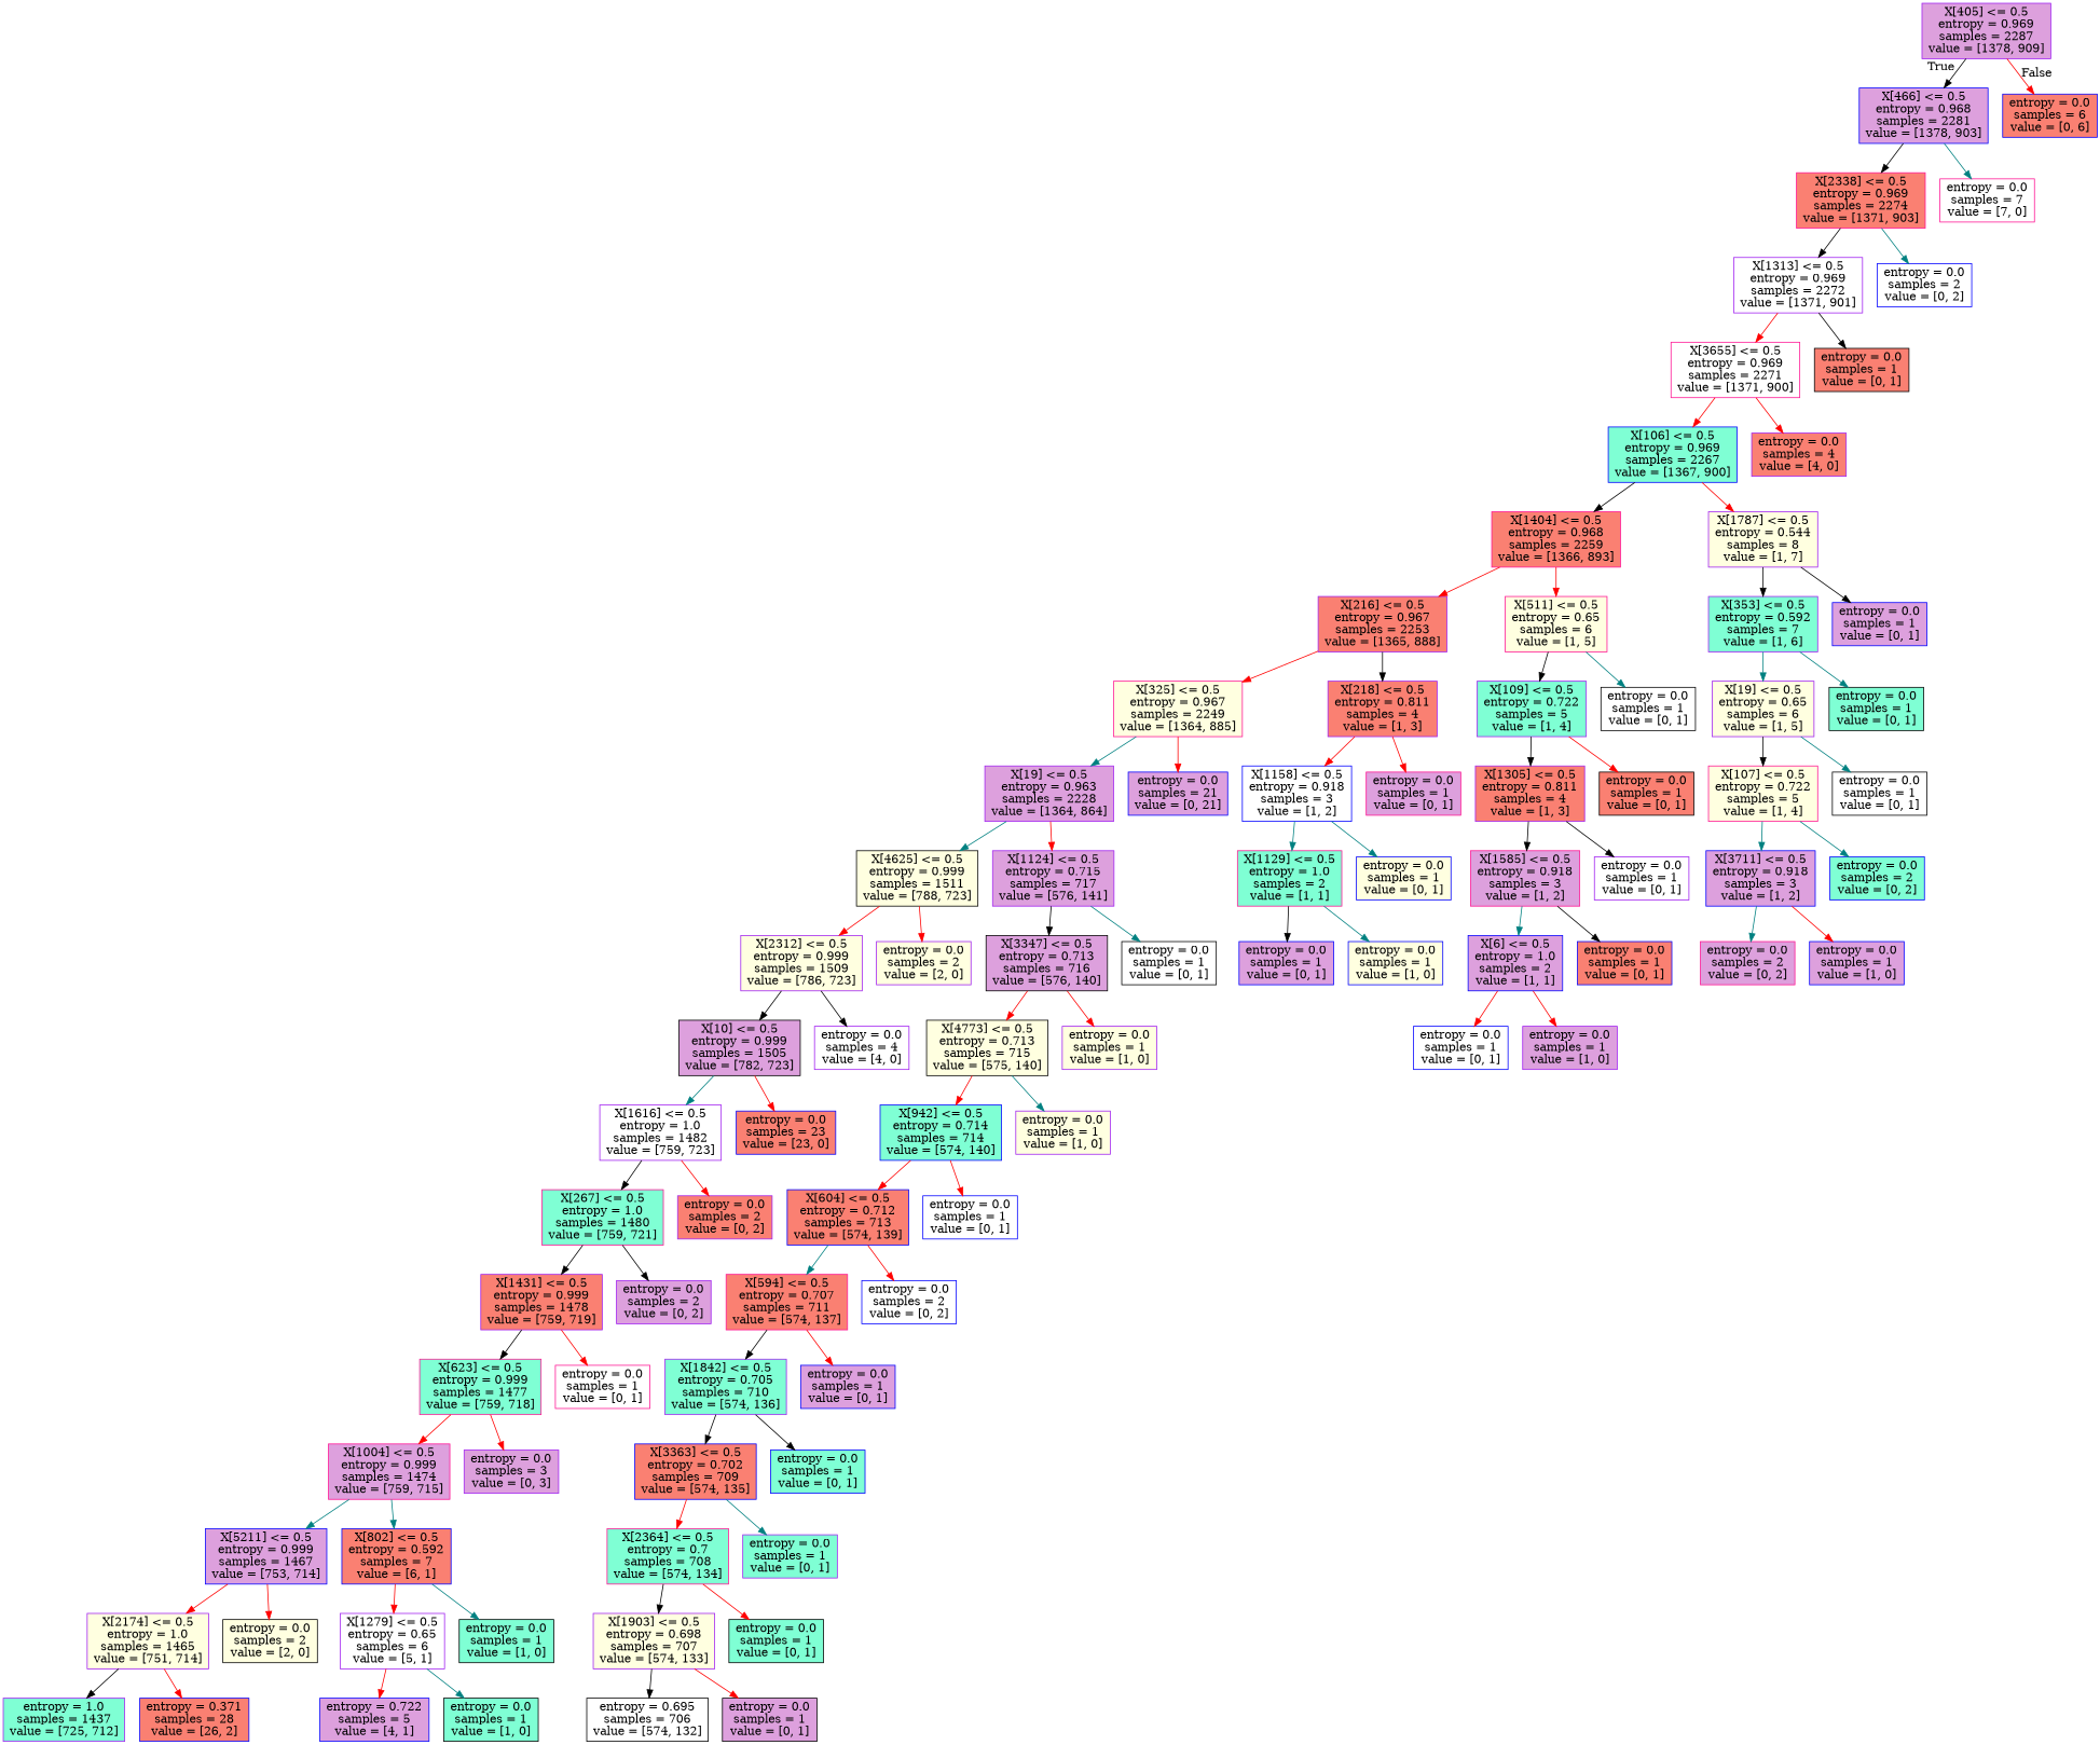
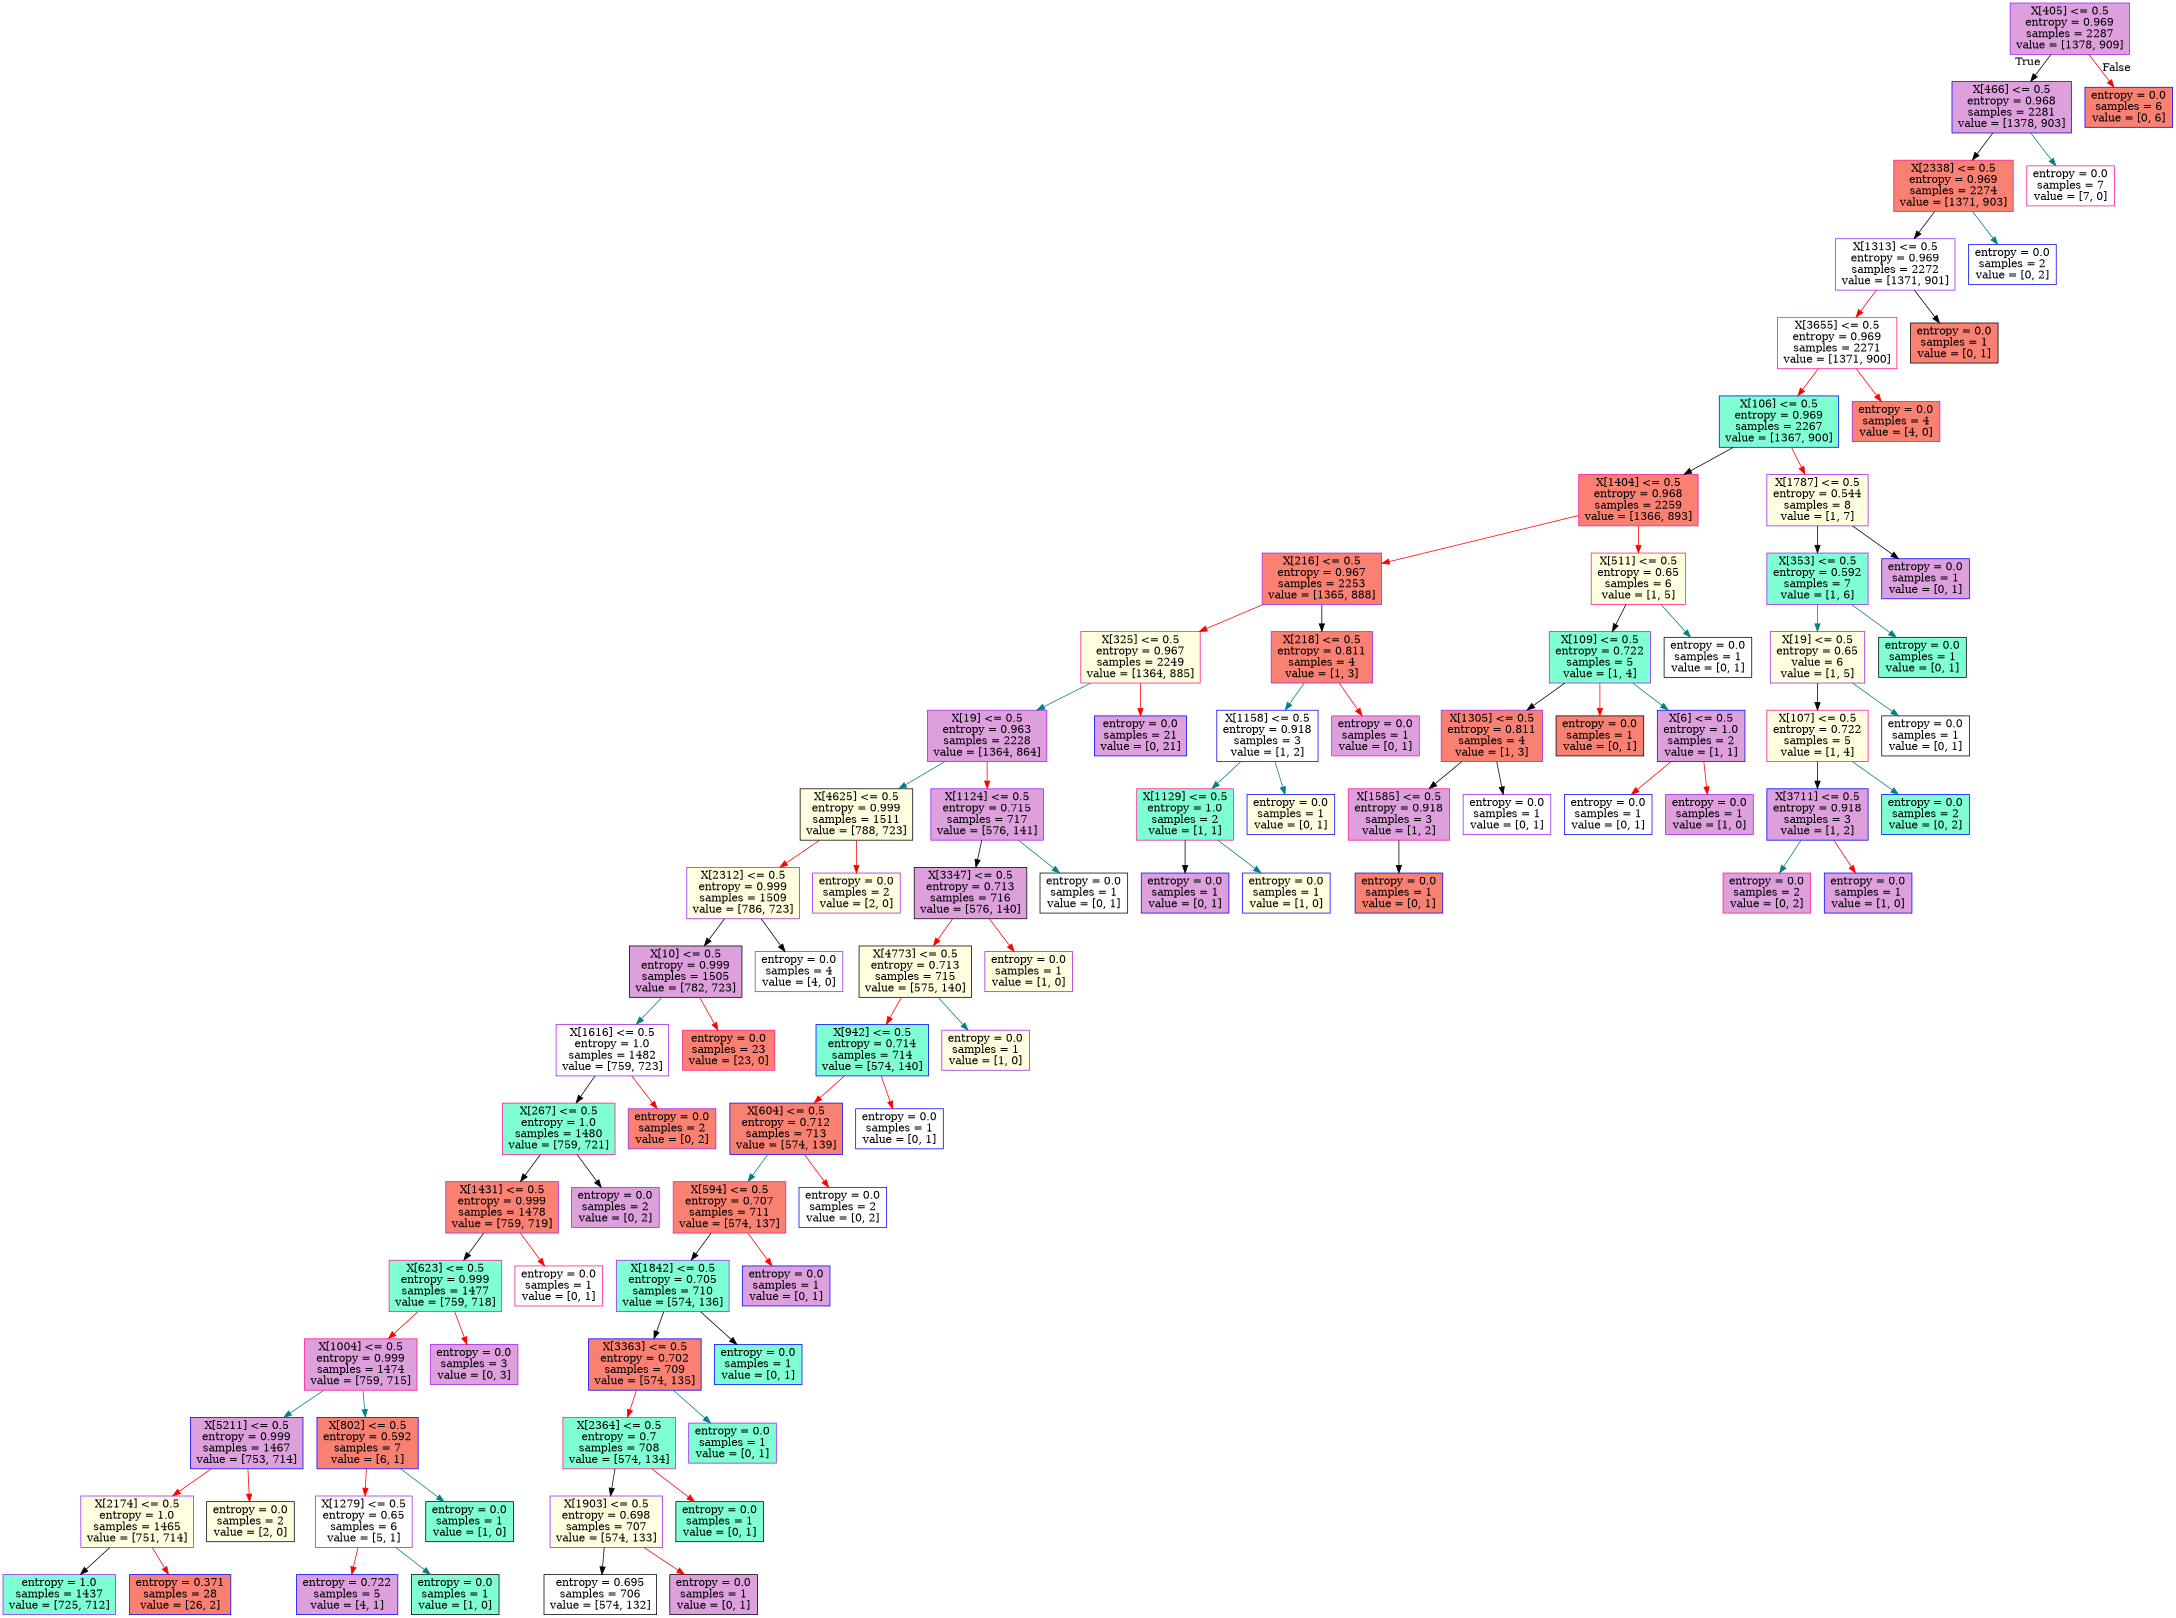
  digraph {
    node [color=purple fillcolor=plum shape=box style=filled]
    edge [color=red]
    n1 [label="X[405] <= 0.5\nentropy = 0.969\nsamples = 2287\nvalue = [1378, 909]"]
    n2 [color=blue label="X[466] <= 0.5\nentropy = 0.968\nsamples = 2281\nvalue = [1378, 903]"]
    n3 [color=blue fillcolor=salmon label="entropy = 0.0\nsamples = 6\nvalue = [0, 6]"]
    n4 [color=deeppink fillcolor=salmon label="X[2338] <= 0.5\nentropy = 0.969\nsamples = 2274\nvalue = [1371, 903]"]
    n5 [color=deeppink fillcolor=white label="entropy = 0.0\nsamples = 7\nvalue = [7, 0]"]
    n6 [fillcolor=white label="X[1313] <= 0.5\nentropy = 0.969\nsamples = 2272\nvalue = [1371, 901]"]
    n7 [color=blue fillcolor=white label="entropy = 0.0\nsamples = 2\nvalue = [0, 2]"]
    n8 [color=deeppink fillcolor=white label="X[3655] <= 0.5\nentropy = 0.969\nsamples = 2271\nvalue = [1371, 900]"]
    n9 [color=black fillcolor=salmon label="entropy = 0.0\nsamples = 1\nvalue = [0, 1]"]
    n10 [color=blue fillcolor=aquamarine label="X[106] <= 0.5\nentropy = 0.969\nsamples = 2267\nvalue = [1367, 900]"]
    n11 [fillcolor=salmon label="entropy = 0.0\nsamples = 4\nvalue = [4, 0]"]
    n12 [color=deeppink fillcolor=salmon label="X[1404] <= 0.5\nentropy = 0.968\nsamples = 2259\nvalue = [1366, 893]"]
    n13 [fillcolor=lightyellow label="X[1787] <= 0.5\nentropy = 0.544\nsamples = 8\nvalue = [1, 7]"]
    n14 [fillcolor=salmon label="X[216] <= 0.5\nentropy = 0.967\nsamples = 2253\nvalue = [1365, 888]"]
    n15 [color=deeppink fillcolor=lightyellow label="X[511] <= 0.5\nentropy = 0.65\nsamples = 6\nvalue = [1, 5]"]
    n16 [fillcolor=aquamarine label="X[353] <= 0.5\nentropy = 0.592\nsamples = 7\nvalue = [1, 6]"]
    n17 [color=blue label="entropy = 0.0\nsamples = 1\nvalue = [0, 1]"]
    n18 [color=deeppink fillcolor=lightyellow label="X[325] <= 0.5\nentropy = 0.967\nsamples = 2249\nvalue = [1364, 885]"]
    n19 [fillcolor=salmon label="X[218] <= 0.5\nentropy = 0.811\nsamples = 4\nvalue = [1, 3]"]
    n20 [fillcolor=aquamarine label="X[109] <= 0.5\nentropy = 0.722\nsamples = 5\nvalue = [1, 4]"]
    n21 [color=black fillcolor=white label="entropy = 0.0\nsamples = 1\nvalue = [0, 1]"]
    n22 [label="X[19] <= 0.5\nentropy = 0.963\nsamples = 2228\nvalue = [1364, 864]"]
    n23 [color=blue label="entropy = 0.0\nsamples = 21\nvalue = [0, 21]"]
    n24 [color=blue fillcolor=white label="X[1158] <= 0.5\nentropy = 0.918\nsamples = 3\nvalue = [1, 2]"]
    n25 [color=deeppink label="entropy = 0.0\nsamples = 1\nvalue = [0, 1]"]
    n26 [color=black fillcolor=lightyellow label="X[4625] <= 0.5\nentropy = 0.999\nsamples = 1511\nvalue = [788, 723]"]
    n27 [label="X[1124] <= 0.5\nentropy = 0.715\nsamples = 717\nvalue = [576, 141]"]
    n28 [fillcolor=lightyellow label="X[2312] <= 0.5\nentropy = 0.999\nsamples = 1509\nvalue = [786, 723]"]
    n29 [fillcolor=lightyellow label="entropy = 0.0\nsamples = 2\nvalue = [2, 0]"]
    n30 [color=black label="X[3347] <= 0.5\nentropy = 0.713\nsamples = 716\nvalue = [576, 140]"]
    n31 [color=black fillcolor=white label="entropy = 0.0\nsamples = 1\nvalue = [0, 1]"]
    n32 [color=black label="X[10] <= 0.5\nentropy = 0.999\nsamples = 1505\nvalue = [782, 723]"]
    n33 [fillcolor=white label="entropy = 0.0\nsamples = 4\nvalue = [4, 0]"]
    n34 [fillcolor=white label="X[1616] <= 0.5\nentropy = 1.0\nsamples = 1482\nvalue = [759, 723]"]
-   n35 [color=blue fillcolor=salmon label="entropy = 0.0\nsamples = 23\nvalue = [23, 0]"]
+   n35 [color=deeppink fillcolor=salmon label="entropy = 0.0\nsamples = 23\nvalue = [23, 0]"]
    n36 [color=deeppink fillcolor=aquamarine label="X[267] <= 0.5\nentropy = 1.0\nsamples = 1480\nvalue = [759, 721]"]
    n37 [fillcolor=salmon label="entropy = 0.0\nsamples = 2\nvalue = [0, 2]"]
    n38 [fillcolor=salmon label="X[1431] <= 0.5\nentropy = 0.999\nsamples = 1478\nvalue = [759, 719]"]
    n39 [label="entropy = 0.0\nsamples = 2\nvalue = [0, 2]"]
    n40 [color=deeppink fillcolor=aquamarine label="X[623] <= 0.5\nentropy = 0.999\nsamples = 1477\nvalue = [759, 718]"]
    n41 [color=deeppink fillcolor=white label="entropy = 0.0\nsamples = 1\nvalue = [0, 1]"]
    n42 [color=deeppink label="X[1004] <= 0.5\nentropy = 0.999\nsamples = 1474\nvalue = [759, 715]"]
    n43 [label="entropy = 0.0\nsamples = 3\nvalue = [0, 3]"]
    n44 [color=blue label="X[5211] <= 0.5\nentropy = 0.999\nsamples = 1467\nvalue = [753, 714]"]
    n45 [color=blue fillcolor=salmon label="X[802] <= 0.5\nentropy = 0.592\nsamples = 7\nvalue = [6, 1]"]
    n46 [fillcolor=lightyellow label="X[2174] <= 0.5\nentropy = 1.0\nsamples = 1465\nvalue = [751, 714]"]
    n47 [color=black fillcolor=lightyellow label="entropy = 0.0\nsamples = 2\nvalue = [2, 0]"]
    n48 [fillcolor=white label="X[1279] <= 0.5\nentropy = 0.65\nsamples = 6\nvalue = [5, 1]"]
    n49 [color=black fillcolor=aquamarine label="entropy = 0.0\nsamples = 1\nvalue = [1, 0]"]
    n50 [fillcolor=aquamarine label="entropy = 1.0\nsamples = 1437\nvalue = [725, 712]"]
    n51 [color=blue fillcolor=salmon label="entropy = 0.371\nsamples = 28\nvalue = [26, 2]"]
    n52 [color=blue label="entropy = 0.722\nsamples = 5\nvalue = [4, 1]"]
    n53 [color=black fillcolor=aquamarine label="entropy = 0.0\nsamples = 1\nvalue = [1, 0]"]
    n54 [color=black fillcolor=lightyellow label="X[4773] <= 0.5\nentropy = 0.713\nsamples = 715\nvalue = [575, 140]"]
    n55 [fillcolor=lightyellow label="entropy = 0.0\nsamples = 1\nvalue = [1, 0]"]
    n56 [color=blue fillcolor=aquamarine label="X[942] <= 0.5\nentropy = 0.714\nsamples = 714\nvalue = [574, 140]"]
    n57 [fillcolor=lightyellow label="entropy = 0.0\nsamples = 1\nvalue = [1, 0]"]
    n58 [color=blue fillcolor=salmon label="X[604] <= 0.5\nentropy = 0.712\nsamples = 713\nvalue = [574, 139]"]
    n59 [color=blue fillcolor=white label="entropy = 0.0\nsamples = 1\nvalue = [0, 1]"]
    n60 [color=deeppink fillcolor=salmon label="X[594] <= 0.5\nentropy = 0.707\nsamples = 711\nvalue = [574, 137]"]
    n61 [color=blue fillcolor=white label="entropy = 0.0\nsamples = 2\nvalue = [0, 2]"]
    n62 [fillcolor=aquamarine label="X[1842] <= 0.5\nentropy = 0.705\nsamples = 710\nvalue = [574, 136]"]
    n63 [color=blue label="entropy = 0.0\nsamples = 1\nvalue = [0, 1]"]
    n64 [color=blue fillcolor=salmon label="X[3363] <= 0.5\nentropy = 0.702\nsamples = 709\nvalue = [574, 135]"]
    n65 [color=blue fillcolor=aquamarine label="entropy = 0.0\nsamples = 1\nvalue = [0, 1]"]
    n66 [color=deeppink fillcolor=aquamarine label="X[2364] <= 0.5\nentropy = 0.7\nsamples = 708\nvalue = [574, 134]"]
    n67 [fillcolor=aquamarine label="entropy = 0.0\nsamples = 1\nvalue = [0, 1]"]
    n68 [fillcolor=lightyellow label="X[1903] <= 0.5\nentropy = 0.698\nsamples = 707\nvalue = [574, 133]"]
    n69 [color=black fillcolor=aquamarine label="entropy = 0.0\nsamples = 1\nvalue = [0, 1]"]
    n70 [color=black fillcolor=white label="entropy = 0.695\nsamples = 706\nvalue = [574, 132]"]
    n71 [color=black label="entropy = 0.0\nsamples = 1\nvalue = [0, 1]"]
    n72 [color=deeppink fillcolor=aquamarine label="X[1129] <= 0.5\nentropy = 1.0\nsamples = 2\nvalue = [1, 1]"]
    n73 [color=blue fillcolor=lightyellow label="entropy = 0.0\nsamples = 1\nvalue = [0, 1]"]
    n74 [color=blue label="entropy = 0.0\nsamples = 1\nvalue = [0, 1]"]
    n75 [color=blue fillcolor=lightyellow label="entropy = 0.0\nsamples = 1\nvalue = [1, 0]"]
    n76 [fillcolor=salmon label="X[1305] <= 0.5\nentropy = 0.811\nsamples = 4\nvalue = [1, 3]"]
    n77 [color=black fillcolor=salmon label="entropy = 0.0\nsamples = 1\nvalue = [0, 1]"]
    n78 [color=deeppink label="X[1585] <= 0.5\nentropy = 0.918\nsamples = 3\nvalue = [1, 2]"]
    n79 [fillcolor=white label="entropy = 0.0\nsamples = 1\nvalue = [0, 1]"]
    n80 [color=blue label="X[6] <= 0.5\nentropy = 1.0\nsamples = 2\nvalue = [1, 1]"]
    n81 [color=blue fillcolor=salmon label="entropy = 0.0\nsamples = 1\nvalue = [0, 1]"]
    n82 [color=blue fillcolor=white label="entropy = 0.0\nsamples = 1\nvalue = [0, 1]"]
    n83 [label="entropy = 0.0\nsamples = 1\nvalue = [1, 0]"]
-   n84 [fillcolor=lightyellow label="X[19] <= 0.5\nentropy = 0.65\nsamples = 6\nvalue = [1, 5]"]
+   n84 [fillcolor=lightyellow label="X[19] <= 0.5\nentropy = 0.65\nvalue = 6\nvalue = [1, 5]"]
    n85 [color=black fillcolor=aquamarine label="entropy = 0.0\nsamples = 1\nvalue = [0, 1]"]
    n86 [color=deeppink fillcolor=lightyellow label="X[107] <= 0.5\nentropy = 0.722\nsamples = 5\nvalue = [1, 4]"]
    n87 [color=black fillcolor=white label="entropy = 0.0\nsamples = 1\nvalue = [0, 1]"]
    n88 [color=blue label="X[3711] <= 0.5\nentropy = 0.918\nsamples = 3\nvalue = [1, 2]"]
    n89 [color=blue fillcolor=aquamarine label="entropy = 0.0\nsamples = 2\nvalue = [0, 2]"]
    n90 [color=deeppink label="entropy = 0.0\nsamples = 2\nvalue = [0, 2]"]
    n91 [color=blue label="entropy = 0.0\nsamples = 1\nvalue = [1, 0]"]
    n1 -> n2 [color=black headlabel=True labelangle=45 labeldistance=2.5]
    n1 -> n3 [headlabel=False labelangle=-45 labeldistance=2.5]
    n2 -> n4 [color=black]
    n2 -> n5 [color=teal]
    n4 -> n6 [color=black]
    n4 -> n7 [color=teal]
    n6 -> n8
    n6 -> n9 [color=black]
    n8 -> n10
    n8 -> n11
    n10 -> n12 [color=black]
    n10 -> n13
    n12 -> n14
    n12 -> n15
    n13 -> n16 [color=black]
    n13 -> n17 [color=black]
    n14 -> n18
    n14 -> n19 [color=black]
    n15 -> n20 [color=black]
    n15 -> n21 [color=teal]
    n16 -> n84 [color=teal]
    n16 -> n85 [color=teal]
    n18 -> n22 [color=teal]
    n18 -> n23
-   n19 -> n24
+   n19 -> n24 [color=teal]
    n19 -> n25
    n20 -> n76 [color=black]
    n20 -> n77
    n22 -> n26 [color=teal]
    n22 -> n27
    n24 -> n72 [color=teal]
    n24 -> n73 [color=teal]
    n26 -> n28
    n26 -> n29
    n27 -> n30 [color=black]
    n27 -> n31 [color=teal]
    n28 -> n32 [color=black]
    n28 -> n33 [color=black]
    n30 -> n54
    n30 -> n55
    n32 -> n34 [color=teal]
    n32 -> n35
    n34 -> n36 [color=black]
    n34 -> n37
    n36 -> n38 [color=black]
    n36 -> n39 [color=black]
    n38 -> n40 [color=black]
    n38 -> n41
    n40 -> n42
    n40 -> n43
    n42 -> n44 [color=teal]
    n42 -> n45 [color=teal]
    n44 -> n46
    n44 -> n47
    n45 -> n48
    n45 -> n49 [color=teal]
    n46 -> n50 [color=black]
    n46 -> n51
    n48 -> n52
    n48 -> n53 [color=teal]
    n54 -> n56
    n54 -> n57 [color=teal]
    n56 -> n58
    n56 -> n59
    n58 -> n60 [color=teal]
    n58 -> n61
    n60 -> n62 [color=black]
    n60 -> n63
    n62 -> n64 [color=black]
    n62 -> n65 [color=black]
    n64 -> n66
    n64 -> n67 [color=teal]
    n66 -> n68 [color=black]
    n66 -> n69
    n68 -> n70 [color=black]
    n68 -> n71
    n72 -> n74 [color=black]
    n72 -> n75 [color=teal]
    n76 -> n78 [color=black]
    n76 -> n79 [color=black]
-   n78 -> n80 [color=teal]
+   n20 -> n80 [color=teal]
    n78 -> n81 [color=black]
    n80 -> n82
    n80 -> n83
    n84 -> n86 [color=black]
    n84 -> n87 [color=teal]
-   n86 -> n88 [color=teal]
+   n86 -> n88 [color=black]
    n86 -> n89 [color=teal]
    n88 -> n90 [color=teal]
    n88 -> n91
  }
